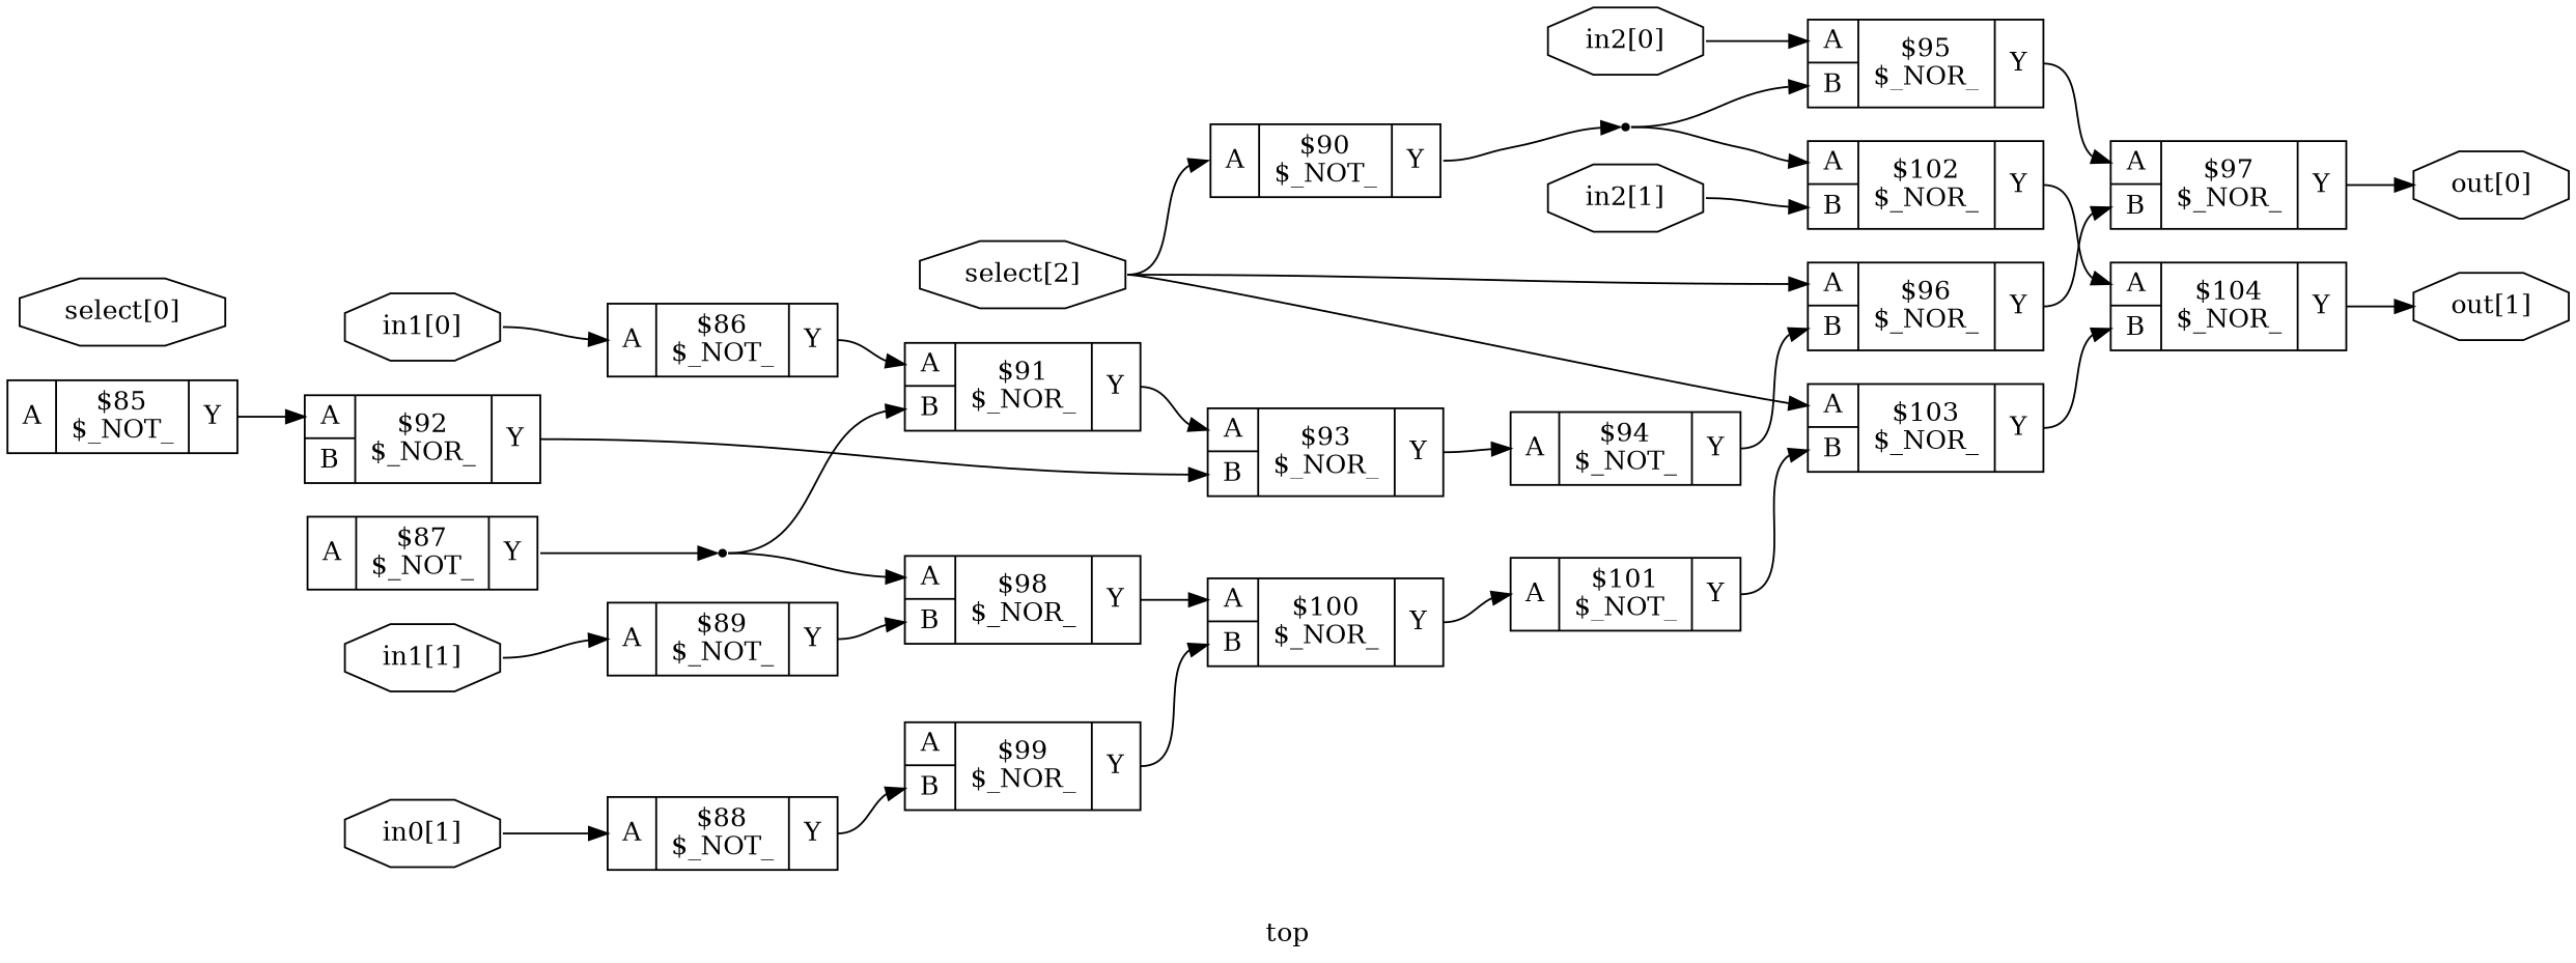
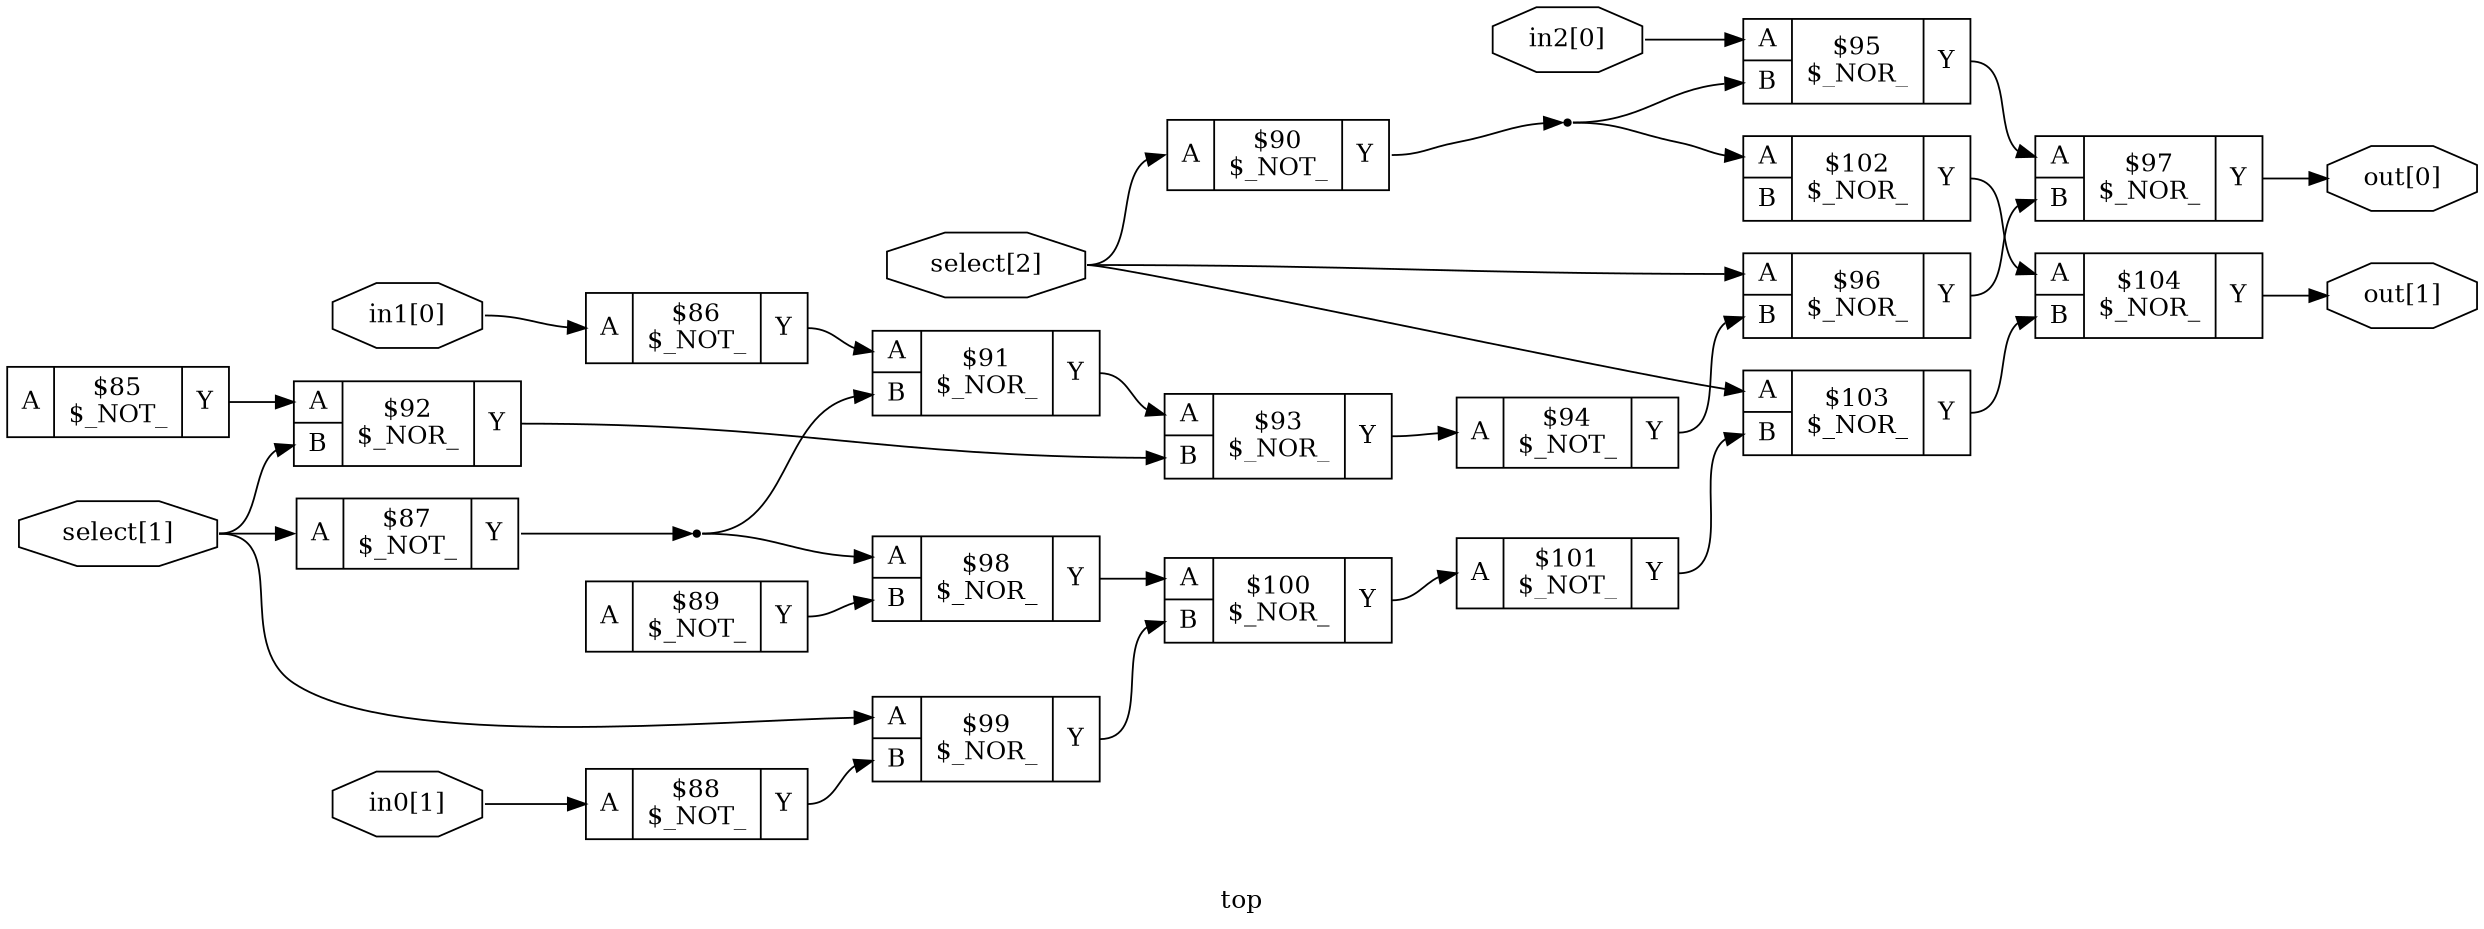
  digraph {
    label=top
    rankdir=LR
    remincross=true
    node [shape=record]
    edge [color=black fontcolor=black headport="p30:w" tailport="p32:e"]
    c38 [label="{{<p30> A}|$85\n$_NOT_|{<p32> Y}}"]
    c45 [label="{{<p30> A|<p31> B}|$92\n$_NOR_|{<p32> Y}}"]
    n20 [color=black fontcolor=black label="in0[1]" shape=octagon]
    c41 [label="{{<p30> A}|$88\n$_NOT_|{<p32> Y}}"]
    c52 [label="{{<p30> A|<p31> B}|$99\n$_NOR_|{<p32> Y}}"]
    n21 [color=black fontcolor=black label="in1[0]" shape=octagon]
    c39 [label="{{<p30> A}|$86\n$_NOT_|{<p32> Y}}"]
    c44 [label="{{<p30> A|<p31> B}|$91\n$_NOR_|{<p32> Y}}"]
-   n22 [color=black fontcolor=black label="in1[1]" shape=octagon]
    c42 [label="{{<p30> A}|$89\n$_NOT_|{<p32> Y}}"]
    c51 [label="{{<p30> A|<p31> B}|$98\n$_NOR_|{<p32> Y}}"]
    n23 [color=black fontcolor=black label="in2[0]" shape=octagon]
    c48 [label="{{<p30> A|<p31> B}|$95\n$_NOR_|{<p32> Y}}"]
    c50 [label="{{<p30> A|<p31> B}|$97\n$_NOR_|{<p32> Y}}"]
-   n24 [color=black fontcolor=black label="in2[1]" shape=octagon]
    c35 [label="{{<p30> A|<p31> B}|$102\n$_NOR_|{<p32> Y}}"]
    c37 [label="{{<p30> A|<p31> B}|$104\n$_NOR_|{<p32> Y}}"]
    n25 [color=black fontcolor=black label="out[0]" shape=octagon]
    n26 [color=black fontcolor=black label="out[1]" shape=octagon]
-   n27 [color=black fontcolor=black label="select[0]" shape=octagon]
+   n28 [color=black fontcolor=black label="select[1]" shape=octagon]
    c40 [label="{{<p30> A}|$87\n$_NOT_|{<p32> Y}}"]
    n3 [shape=point]
    c46 [label="{{<p30> A|<p31> B}|$93\n$_NOR_|{<p32> Y}}"]
    c33 [label="{{<p30> A|<p31> B}|$100\n$_NOR_|{<p32> Y}}"]
    n29 [color=black fontcolor=black label="select[2]" shape=octagon]
    c36 [label="{{<p30> A|<p31> B}|$103\n$_NOR_|{<p32> Y}}"]
    c43 [label="{{<p30> A}|$90\n$_NOT_|{<p32> Y}}"]
    c49 [label="{{<p30> A|<p31> B}|$96\n$_NOR_|{<p32> Y}}"]
    n6 [shape=point]
    c34 [label="{{<p30> A}|$101\n$_NOT_|{<p32> Y}}"]
    c47 [label="{{<p30> A}|$94\n$_NOT_|{<p32> Y}}"]
    c38 -> c45
    c45 -> c46 [headport="p31:w"]
    n20 -> c41 [tailport=e]
    c41 -> c52 [headport="p31:w"]
    c52 -> c33 [headport="p31:w"]
    n21 -> c39 [tailport=e]
    c39 -> c44
    c44 -> c46
-   n22 -> c42 [tailport=e]
    c42 -> c51 [headport="p31:w"]
    c51 -> c33
    n23 -> c48 [tailport=e]
    c48 -> c50
    c50 -> n25 [headport=w]
-   n24 -> c35 [headport="p31:w" tailport=e]
    c35 -> c37
    c37 -> n26 [headport=w]
+   n28 -> c45 [headport="p31:w" tailport=e]
+   n28 -> c52 [tailport=e]
+   n28 -> c40 [tailport=e]
    c40 -> n3 [headport=w]
    n3 -> c44 [headport="p31:w" tailport=e]
    n3 -> c51 [tailport=e]
    c46 -> c47
    c33 -> c34
    n29 -> c36 [tailport=e]
    n29 -> c43 [tailport=e]
    n29 -> c49 [tailport=e]
    c36 -> c37 [headport="p31:w"]
    c43 -> n6 [headport=w]
    c49 -> c50 [headport="p31:w"]
    n6 -> c48 [headport="p31:w" tailport=e]
    n6 -> c35 [tailport=e]
    c34 -> c36 [headport="p31:w"]
    c47 -> c49 [headport="p31:w"]
  }
